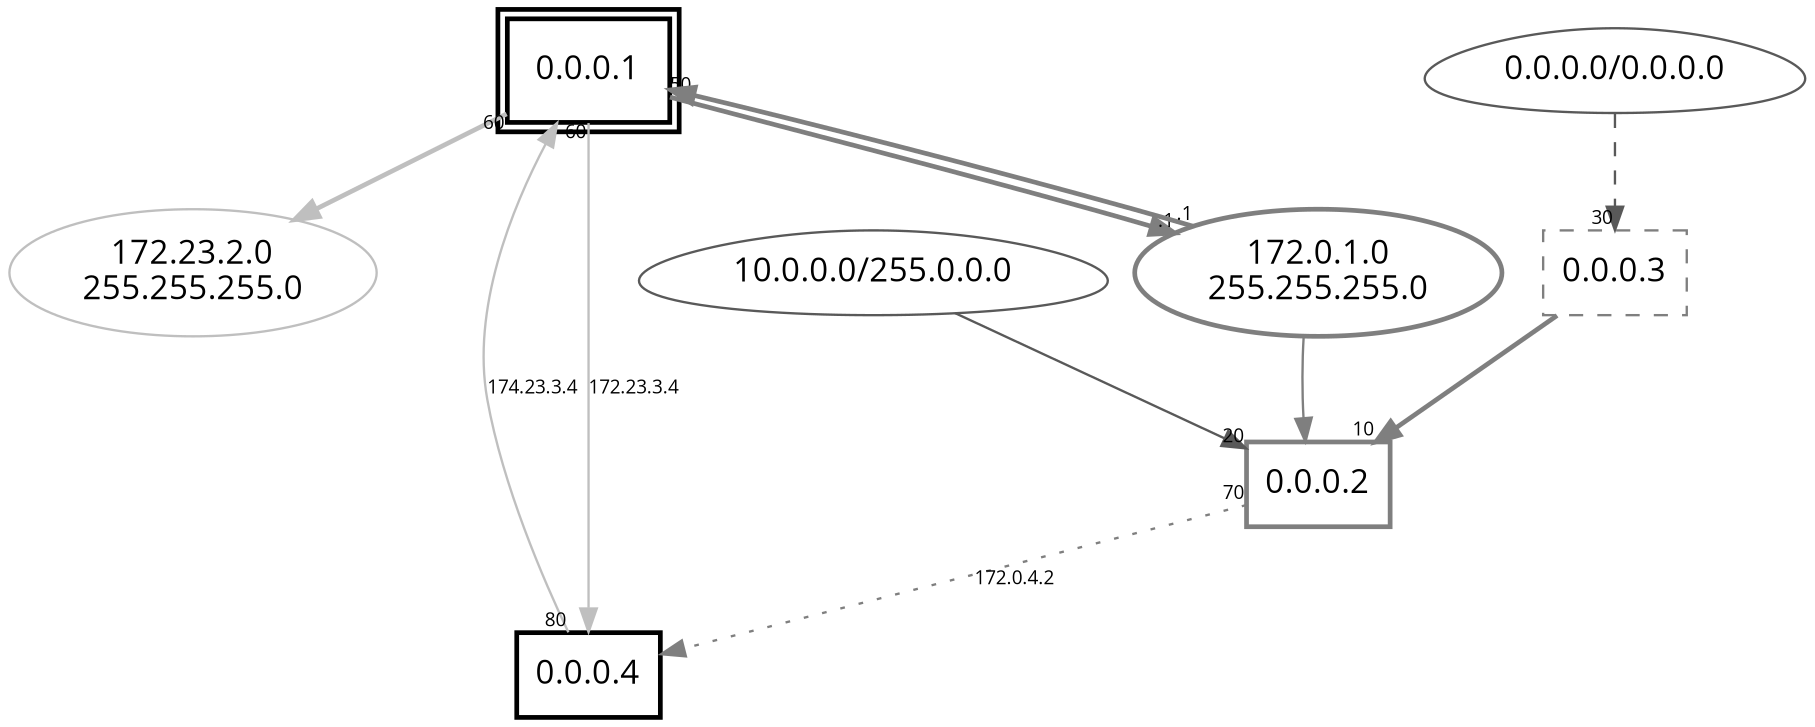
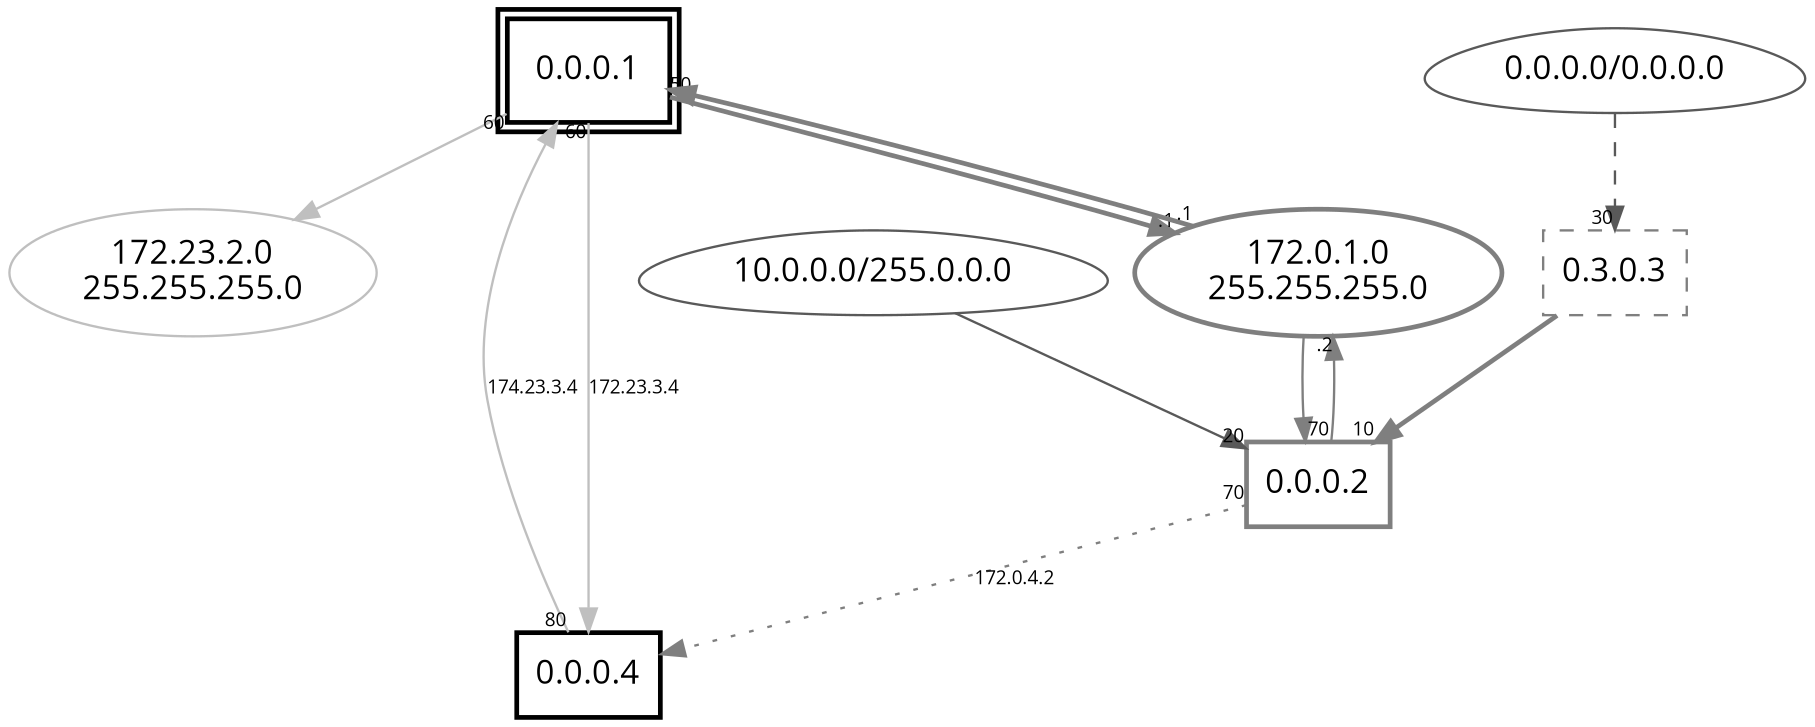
  digraph {
    fontname="Open Sans"
    node [color=gray50 fontname="Open Sans" fontsize=14 shape=box style=bold]
    edge [color=gray50 fontname="Open Sans" fontsize=8 style=solid]
    n1 [color=black label="0.0.0.1" peripheries=2]
    n2 [color=black label="0.0.0.4"]
    n3 [color=gray75 label="172.23.2.0\n255.255.255.0" shape=ellipse style=solid]
    n4 [label="172.0.1.0\n255.255.255.0" shape=ellipse]
    n5 [label="0.0.0.2"]
-   n6 [label="0.0.0.3" style=dashed]
+   n6 [label="0.3.0.3" style=dashed]
    n7 [color=gray35 label="10.0.0.0/255.0.0.0" shape=egg style=solid]
    n8 [color=gray35 label="0.0.0.0/0.0.0.0" shape=egg style=solid]
    n1 -> n2 [color=gray75 label="172.23.3.4" taillabel=60]
-   n1 -> n3 [color=gray75 style=bold taillabel=60]
+   n1 -> n3 [color=gray75 taillabel=60]
    n1 -> n4 [headlabel=.1 style=bold taillabel=50]
    n2 -> n1 [color=gray75 label="174.23.3.4" taillabel=80]
    n4 -> n1 [style=bold taillabel=.1]
    n4 -> n5
    n5 -> n2 [label="172.0.4.2" style=dotted taillabel=70]
+   n5 -> n4 [headlabel=.2 taillabel=70]
    n6 -> n5 [headlabel=10 style=bold]
    n7 -> n5 [color=gray35 headlabel=20]
    n8 -> n6 [color=gray35 headlabel=30 style=dashed]
  }
